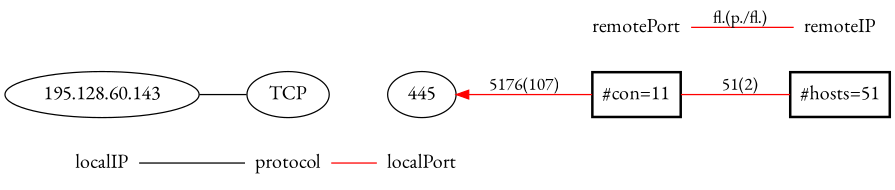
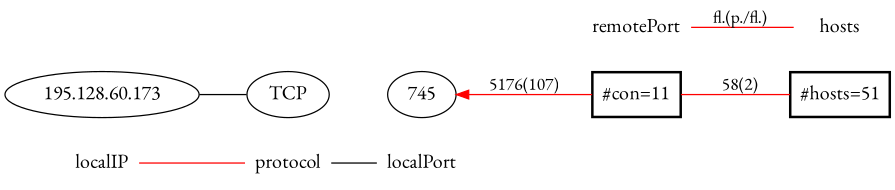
  graph {
    fontname="EB Garamond"
    rankdir=LR
    node [fontname="EB Garamond" fontsize=16 shape=plaintext]
    edge [fontname="EB Garamond"]
    localIP
-   n2 [label="195.128.60.143" shape=ellipse]
+   n2 [label="195.128.60.173" shape=ellipse]
    protocol
    n4 [label=TCP shape=ellipse]
    localPort
-   n6 [label=445 shape=ellipse]
+   n6 [label=745 shape=ellipse]
    remotePort
    n8 [label="#con=11" shape=box style=bold]
-   remoteIP
+   remoteIP [label=hosts]
    n10 [label="#hosts=51" shape=box style=bold]
    subgraph sub_1 {
      rank=same
      localIP
      n2
    }
    subgraph sub_2 {
      rank=same
      protocol
      n4
    }
    subgraph sub_3 {
      rank=same
      localPort
      n6
    }
    subgraph sub_4 {
      rank=same
      remotePort
      n8
    }
    subgraph sub_5 {
      rank=same
      remoteIP
      n10
    }
-   localIP -- protocol
+   localIP -- protocol [color=red]
    n2 -- n4
-   protocol -- localPort [color=red]
+   protocol -- localPort
    n6 -- n8 [color=red dir=back label="5176(107)"]
    remotePort -- remoteIP [color=red label="fl.(p./fl.)"]
-   n8 -- n10 [color=red label="51(2)"]
+   n8 -- n10 [color=red label="58(2)"]
  }
